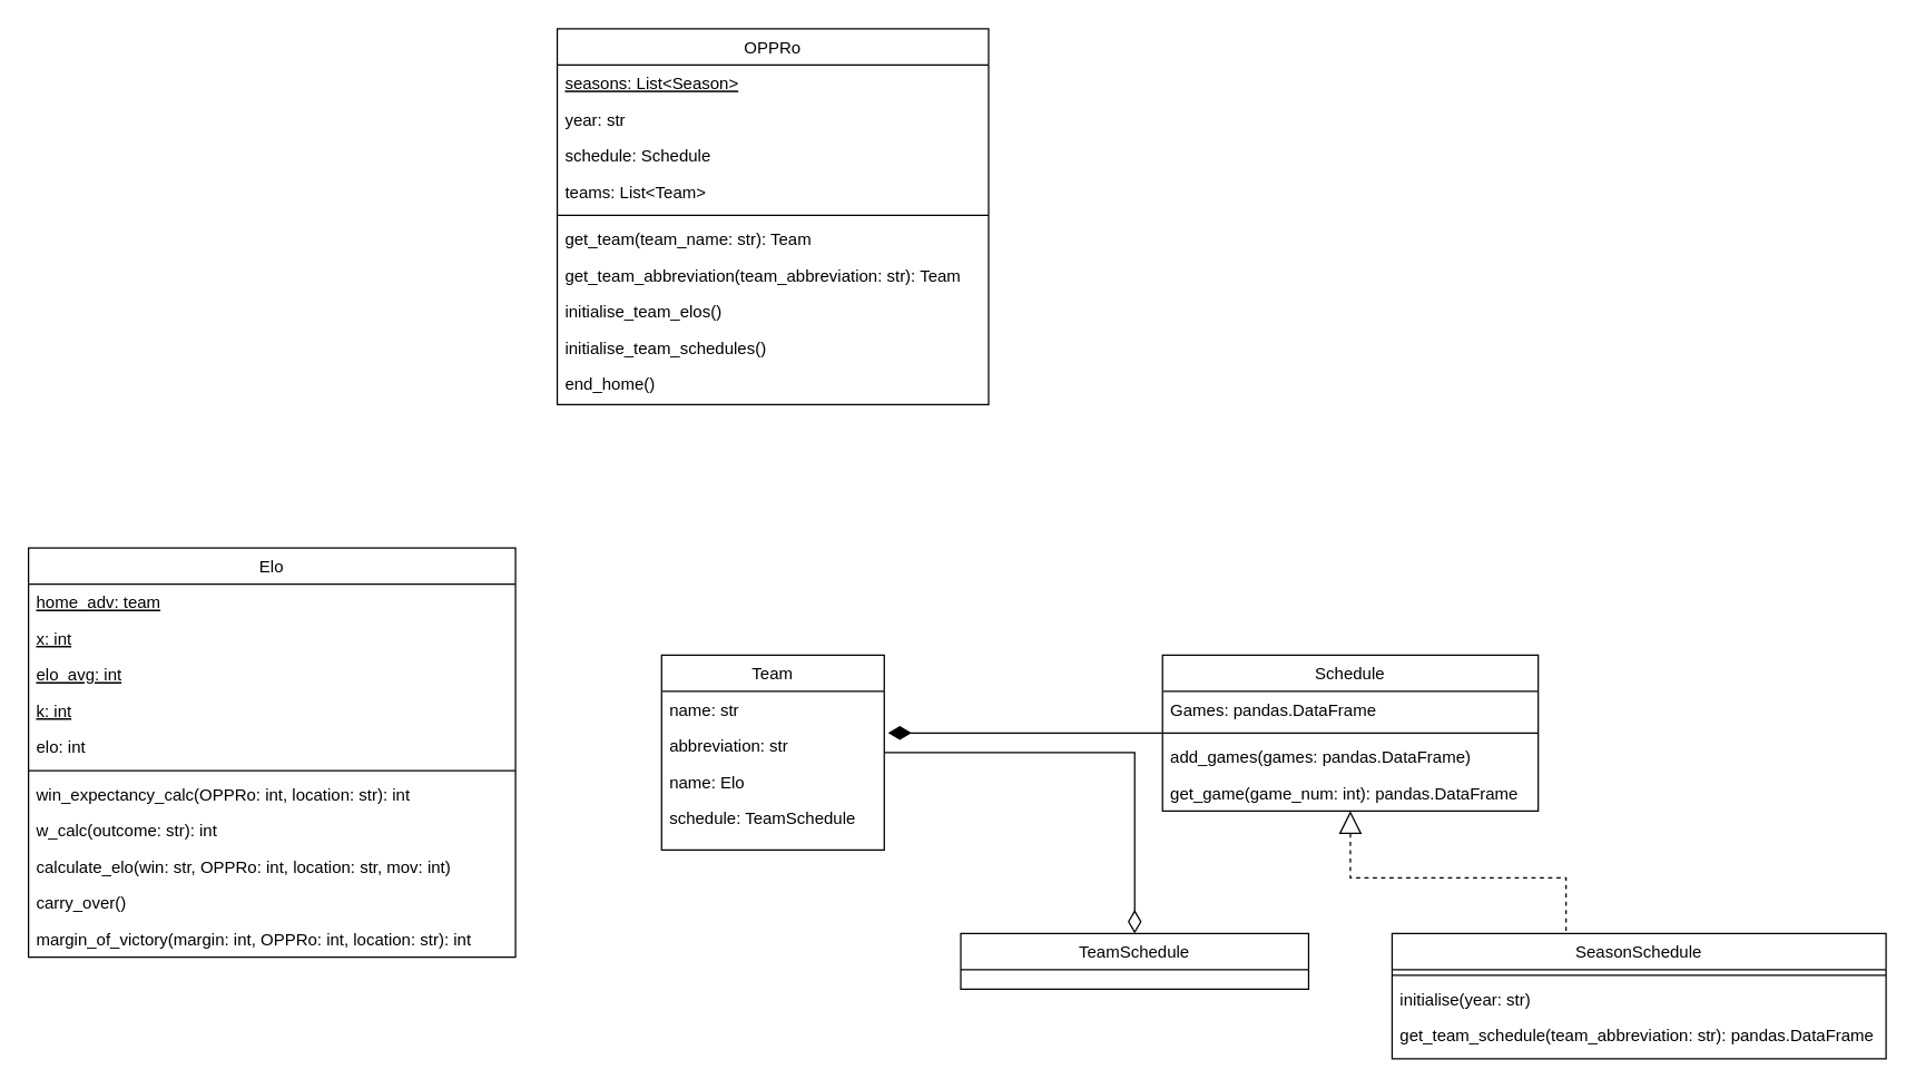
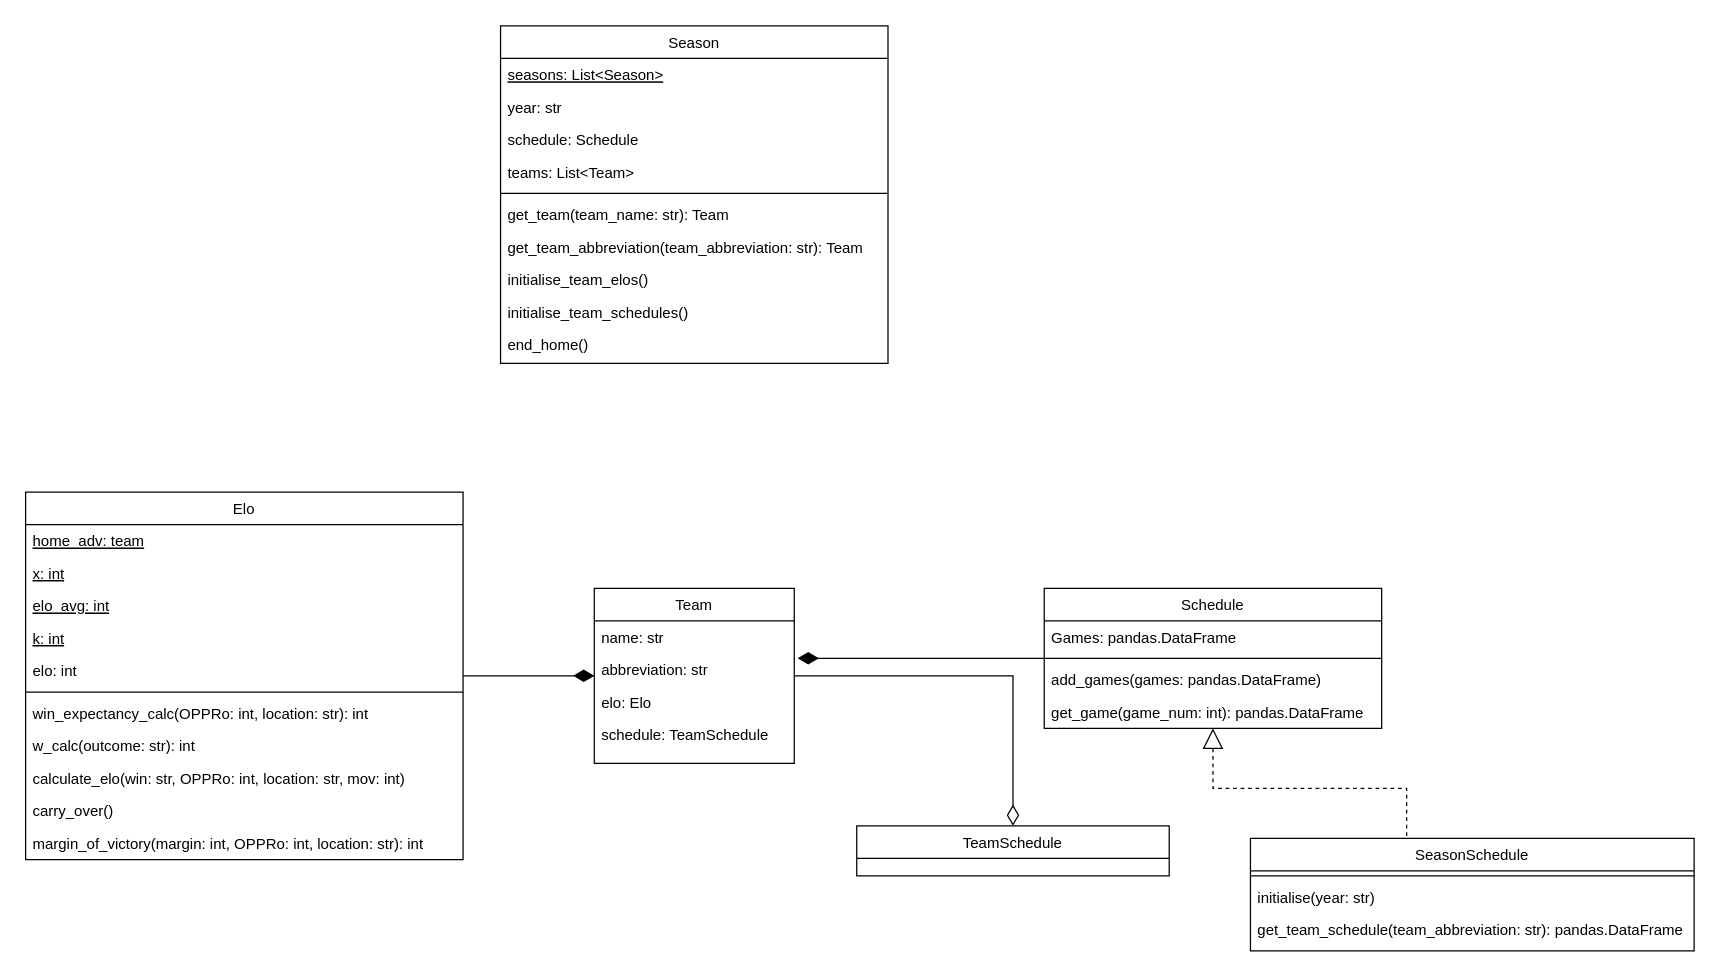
  <mxCell id="0" />
  <mxCell id="1" parent="0" />
  <mxCell id="2" style="edgeStyle=orthogonalEdgeStyle;rounded=0;orthogonalLoop=1;jettySize=auto;html=1;startArrow=none;startFill=0;endArrow=diamondThin;endFill=0;startSize=14;endSize=14;" parent="1" source="3" target="8" edge="1"><mxGeometry relative="1" as="geometry" /></mxCell>
  <mxCell id="3" value="Team" style="swimlane;fontStyle=0;align=center;verticalAlign=top;childLayout=stackLayout;horizontal=1;startSize=26;horizontalStack=0;resizeParent=1;resizeLast=0;collapsible=1;marginBottom=0;rounded=0;shadow=0;strokeWidth=1;" parent="1" vertex="1"><mxGeometry x="475" y="470" width="160" height="140" as="geometry"><mxRectangle x="230" y="140" width="160" height="26" as="alternateBounds" /></mxGeometry></mxCell>
  <mxCell id="4" value="name: str" style="text;align=left;verticalAlign=top;spacingLeft=4;spacingRight=4;overflow=hidden;rotatable=0;points=[[0,0.5],[1,0.5]];portConstraint=eastwest;" parent="3" vertex="1"><mxGeometry y="26" width="160" height="26" as="geometry" /></mxCell>
  <mxCell id="5" value="abbreviation: str" style="text;align=left;verticalAlign=top;spacingLeft=4;spacingRight=4;overflow=hidden;rotatable=0;points=[[0,0.5],[1,0.5]];portConstraint=eastwest;rounded=0;shadow=0;html=0;" parent="3" vertex="1"><mxGeometry y="52" width="160" height="26" as="geometry" /></mxCell>
- <mxCell id="6" value="name: Elo" style="text;align=left;verticalAlign=top;spacingLeft=4;spacingRight=4;overflow=hidden;rotatable=0;points=[[0,0.5],[1,0.5]];portConstraint=eastwest;rounded=0;shadow=0;html=0;" parent="3" vertex="1"><mxGeometry y="78" width="160" height="26" as="geometry" /></mxCell>
+ <mxCell id="6" value="elo: Elo" style="text;align=left;verticalAlign=top;spacingLeft=4;spacingRight=4;overflow=hidden;rotatable=0;points=[[0,0.5],[1,0.5]];portConstraint=eastwest;rounded=0;shadow=0;html=0;" parent="3" vertex="1"><mxGeometry y="78" width="160" height="26" as="geometry" /></mxCell>
  <mxCell id="7" value="schedule: TeamSchedule" style="text;align=left;verticalAlign=top;spacingLeft=4;spacingRight=4;overflow=hidden;rotatable=0;points=[[0,0.5],[1,0.5]];portConstraint=eastwest;rounded=0;shadow=0;html=0;" vertex="1" parent="3"><mxGeometry y="104" width="160" height="26" as="geometry" /></mxCell>
- <mxCell id="8" value="TeamSchedule" style="swimlane;fontStyle=0;align=center;verticalAlign=top;childLayout=stackLayout;horizontal=1;startSize=26;horizontalStack=0;resizeParent=1;resizeLast=0;collapsible=1;marginBottom=0;rounded=0;shadow=0;strokeWidth=1;" parent="1" vertex="1"><mxGeometry x="690" y="670" width="250" height="40" as="geometry"><mxRectangle x="550" y="140" width="160" height="26" as="alternateBounds" /></mxGeometry></mxCell>
+ <mxCell id="8" value="TeamSchedule" style="swimlane;fontStyle=0;align=center;verticalAlign=top;childLayout=stackLayout;horizontal=1;startSize=26;horizontalStack=0;resizeParent=1;resizeLast=0;collapsible=1;marginBottom=0;rounded=0;shadow=0;strokeWidth=1;" parent="1" vertex="1"><mxGeometry x="685" y="660" width="250" height="40" as="geometry"><mxRectangle x="550" y="140" width="160" height="26" as="alternateBounds" /></mxGeometry></mxCell>
  <mxCell id="9" value="" style="edgeStyle=orthogonalEdgeStyle;rounded=0;orthogonalLoop=1;jettySize=auto;html=1;startArrow=block;startFill=0;endArrow=none;endFill=0;startSize=14;dashed=1;" edge="1" parent="1" source="10" target="27"><mxGeometry relative="1" as="geometry"><Array as="points"><mxPoint x="970" y="630" /><mxPoint x="1125" y="630" /></Array></mxGeometry></mxCell>
  <mxCell id="10" value="Schedule" style="swimlane;fontStyle=0;align=center;verticalAlign=top;childLayout=stackLayout;horizontal=1;startSize=26;horizontalStack=0;resizeParent=1;resizeLast=0;collapsible=1;marginBottom=0;rounded=0;shadow=0;strokeWidth=1;" parent="1" vertex="1"><mxGeometry x="835" y="470" width="270" height="112" as="geometry"><mxRectangle x="550" y="140" width="160" height="26" as="alternateBounds" /></mxGeometry></mxCell>
  <mxCell id="11" value="Games: pandas.DataFrame" style="text;align=left;verticalAlign=top;spacingLeft=4;spacingRight=4;overflow=hidden;rotatable=0;points=[[0,0.5],[1,0.5]];portConstraint=eastwest;" parent="10" vertex="1"><mxGeometry y="26" width="270" height="26" as="geometry" /></mxCell>
  <mxCell id="12" value="" style="line;html=1;strokeWidth=1;align=left;verticalAlign=middle;spacingTop=-1;spacingLeft=3;spacingRight=3;rotatable=0;labelPosition=right;points=[];portConstraint=eastwest;" parent="10" vertex="1"><mxGeometry y="52" width="270" height="8" as="geometry" /></mxCell>
  <mxCell id="13" value="add_games(games: pandas.DataFrame)" style="text;align=left;verticalAlign=top;spacingLeft=4;spacingRight=4;overflow=hidden;rotatable=0;points=[[0,0.5],[1,0.5]];portConstraint=eastwest;" parent="10" vertex="1"><mxGeometry y="60" width="270" height="26" as="geometry" /></mxCell>
  <mxCell id="14" value="get_game(game_num: int): pandas.DataFrame" style="text;align=left;verticalAlign=top;spacingLeft=4;spacingRight=4;overflow=hidden;rotatable=0;points=[[0,0.5],[1,0.5]];portConstraint=eastwest;" vertex="1" parent="10"><mxGeometry y="86" width="270" height="26" as="geometry" /></mxCell>
  <mxCell id="15" style="edgeStyle=orthogonalEdgeStyle;rounded=0;orthogonalLoop=1;jettySize=auto;html=1;startArrow=none;startFill=0;endArrow=diamondThin;endFill=1;startSize=14;endSize=14;entryX=1.017;entryY=0.154;entryDx=0;entryDy=0;entryPerimeter=0;" parent="1" source="12" target="5" edge="1"><mxGeometry relative="1" as="geometry"><mxPoint x="600" y="370" as="targetPoint" /><Array as="points" /></mxGeometry></mxCell>
- <mxCell id="16" value="OPPRo" style="swimlane;fontStyle=0;align=center;verticalAlign=top;childLayout=stackLayout;horizontal=1;startSize=26;horizontalStack=0;resizeParent=1;resizeLast=0;collapsible=1;marginBottom=0;rounded=0;shadow=0;strokeWidth=1;" parent="1" vertex="1"><mxGeometry x="400" y="20" width="310" height="270" as="geometry"><mxRectangle x="230" y="140" width="160" height="26" as="alternateBounds" /></mxGeometry></mxCell>
+ <mxCell id="16" value="Season" style="swimlane;fontStyle=0;align=center;verticalAlign=top;childLayout=stackLayout;horizontal=1;startSize=26;horizontalStack=0;resizeParent=1;resizeLast=0;collapsible=1;marginBottom=0;rounded=0;shadow=0;strokeWidth=1;" parent="1" vertex="1"><mxGeometry x="400" y="20" width="310" height="270" as="geometry"><mxRectangle x="230" y="140" width="160" height="26" as="alternateBounds" /></mxGeometry></mxCell>
  <mxCell id="17" value="seasons: List&lt;Season&gt;" style="text;align=left;verticalAlign=top;spacingLeft=4;spacingRight=4;overflow=hidden;rotatable=0;points=[[0,0.5],[1,0.5]];portConstraint=eastwest;fontStyle=4" parent="16" vertex="1"><mxGeometry y="26" width="310" height="26" as="geometry" /></mxCell>
  <mxCell id="18" value="year: str" style="text;align=left;verticalAlign=top;spacingLeft=4;spacingRight=4;overflow=hidden;rotatable=0;points=[[0,0.5],[1,0.5]];portConstraint=eastwest;rounded=0;shadow=0;html=0;" parent="16" vertex="1"><mxGeometry y="52" width="310" height="26" as="geometry" /></mxCell>
  <mxCell id="19" value="schedule: Schedule" style="text;align=left;verticalAlign=top;spacingLeft=4;spacingRight=4;overflow=hidden;rotatable=0;points=[[0,0.5],[1,0.5]];portConstraint=eastwest;rounded=0;shadow=0;html=0;" vertex="1" parent="16"><mxGeometry y="78" width="310" height="26" as="geometry" /></mxCell>
  <mxCell id="20" value="teams: List&lt;Team&gt;" style="text;align=left;verticalAlign=top;spacingLeft=4;spacingRight=4;overflow=hidden;rotatable=0;points=[[0,0.5],[1,0.5]];portConstraint=eastwest;rounded=0;shadow=0;html=0;" parent="16" vertex="1"><mxGeometry y="104" width="310" height="26" as="geometry" /></mxCell>
  <mxCell id="21" value="" style="line;html=1;strokeWidth=1;align=left;verticalAlign=middle;spacingTop=-1;spacingLeft=3;spacingRight=3;rotatable=0;labelPosition=right;points=[];portConstraint=eastwest;" parent="16" vertex="1"><mxGeometry y="130" width="310" height="8" as="geometry" /></mxCell>
  <mxCell id="22" value="get_team(team_name: str): Team" style="text;align=left;verticalAlign=top;spacingLeft=4;spacingRight=4;overflow=hidden;rotatable=0;points=[[0,0.5],[1,0.5]];portConstraint=eastwest;" parent="16" vertex="1"><mxGeometry y="138" width="310" height="26" as="geometry" /></mxCell>
  <mxCell id="23" value="get_team_abbreviation(team_abbreviation: str): Team" style="text;align=left;verticalAlign=top;spacingLeft=4;spacingRight=4;overflow=hidden;rotatable=0;points=[[0,0.5],[1,0.5]];portConstraint=eastwest;" parent="16" vertex="1"><mxGeometry y="164" width="310" height="26" as="geometry" /></mxCell>
  <mxCell id="24" value="initialise_team_elos()" style="text;align=left;verticalAlign=top;spacingLeft=4;spacingRight=4;overflow=hidden;rotatable=0;points=[[0,0.5],[1,0.5]];portConstraint=eastwest;" parent="16" vertex="1"><mxGeometry y="190" width="310" height="26" as="geometry" /></mxCell>
  <mxCell id="25" value="initialise_team_schedules()" style="text;align=left;verticalAlign=top;spacingLeft=4;spacingRight=4;overflow=hidden;rotatable=0;points=[[0,0.5],[1,0.5]];portConstraint=eastwest;" parent="16" vertex="1"><mxGeometry y="216" width="310" height="26" as="geometry" /></mxCell>
  <mxCell id="26" value="end_home()" style="text;align=left;verticalAlign=top;spacingLeft=4;spacingRight=4;overflow=hidden;rotatable=0;points=[[0,0.5],[1,0.5]];portConstraint=eastwest;" parent="16" vertex="1"><mxGeometry y="242" width="310" height="26" as="geometry" /></mxCell>
  <mxCell id="27" value="SeasonSchedule" style="swimlane;fontStyle=0;align=center;verticalAlign=top;childLayout=stackLayout;horizontal=1;startSize=26;horizontalStack=0;resizeParent=1;resizeLast=0;collapsible=1;marginBottom=0;rounded=0;shadow=0;strokeWidth=1;" vertex="1" parent="1"><mxGeometry x="1000" y="670" width="355" height="90" as="geometry"><mxRectangle x="550" y="140" width="160" height="26" as="alternateBounds" /></mxGeometry></mxCell>
  <mxCell id="28" value="" style="line;html=1;strokeWidth=1;align=left;verticalAlign=middle;spacingTop=-1;spacingLeft=3;spacingRight=3;rotatable=0;labelPosition=right;points=[];portConstraint=eastwest;" vertex="1" parent="27"><mxGeometry y="26" width="355" height="8" as="geometry" /></mxCell>
  <mxCell id="29" value="initialise(year: str)" style="text;align=left;verticalAlign=top;spacingLeft=4;spacingRight=4;overflow=hidden;rotatable=0;points=[[0,0.5],[1,0.5]];portConstraint=eastwest;" vertex="1" parent="27"><mxGeometry y="34" width="355" height="26" as="geometry" /></mxCell>
  <mxCell id="30" value="get_team_schedule(team_abbreviation: str): pandas.DataFrame" style="text;align=left;verticalAlign=top;spacingLeft=4;spacingRight=4;overflow=hidden;rotatable=0;points=[[0,0.5],[1,0.5]];portConstraint=eastwest;" vertex="1" parent="27"><mxGeometry y="60" width="355" height="26" as="geometry" /></mxCell>
+ <mxCell id="31" style="edgeStyle=orthogonalEdgeStyle;rounded=0;orthogonalLoop=1;jettySize=auto;html=1;startArrow=none;startFill=0;endArrow=diamondThin;endFill=1;startSize=10;endSize=14;" edge="1" parent="1" source="32" target="3"><mxGeometry relative="1" as="geometry" /></mxCell>
  <mxCell id="32" value="Elo" style="swimlane;fontStyle=0;align=center;verticalAlign=top;childLayout=stackLayout;horizontal=1;startSize=26;horizontalStack=0;resizeParent=1;resizeLast=0;collapsible=1;marginBottom=0;rounded=0;shadow=0;strokeWidth=1;" vertex="1" parent="1"><mxGeometry x="20" y="393" width="350" height="294" as="geometry"><mxRectangle x="230" y="140" width="160" height="26" as="alternateBounds" /></mxGeometry></mxCell>
  <mxCell id="33" value="home_adv: team" style="text;align=left;verticalAlign=top;spacingLeft=4;spacingRight=4;overflow=hidden;rotatable=0;points=[[0,0.5],[1,0.5]];portConstraint=eastwest;fontStyle=4" vertex="1" parent="32"><mxGeometry y="26" width="350" height="26" as="geometry" /></mxCell>
  <mxCell id="34" value="x: int" style="text;align=left;verticalAlign=top;spacingLeft=4;spacingRight=4;overflow=hidden;rotatable=0;points=[[0,0.5],[1,0.5]];portConstraint=eastwest;rounded=0;shadow=0;html=0;fontStyle=4" vertex="1" parent="32"><mxGeometry y="52" width="350" height="26" as="geometry" /></mxCell>
  <mxCell id="35" value="elo_avg: int" style="text;align=left;verticalAlign=top;spacingLeft=4;spacingRight=4;overflow=hidden;rotatable=0;points=[[0,0.5],[1,0.5]];portConstraint=eastwest;rounded=0;shadow=0;html=0;fontStyle=4" vertex="1" parent="32"><mxGeometry y="78" width="350" height="26" as="geometry" /></mxCell>
  <mxCell id="36" value="k: int" style="text;align=left;verticalAlign=top;spacingLeft=4;spacingRight=4;overflow=hidden;rotatable=0;points=[[0,0.5],[1,0.5]];portConstraint=eastwest;rounded=0;shadow=0;html=0;fontStyle=4" vertex="1" parent="32"><mxGeometry y="104" width="350" height="26" as="geometry" /></mxCell>
  <mxCell id="37" value="elo: int" style="text;align=left;verticalAlign=top;spacingLeft=4;spacingRight=4;overflow=hidden;rotatable=0;points=[[0,0.5],[1,0.5]];portConstraint=eastwest;rounded=0;shadow=0;html=0;" vertex="1" parent="32"><mxGeometry y="130" width="350" height="26" as="geometry" /></mxCell>
  <mxCell id="38" value="" style="line;html=1;strokeWidth=1;align=left;verticalAlign=middle;spacingTop=-1;spacingLeft=3;spacingRight=3;rotatable=0;labelPosition=right;points=[];portConstraint=eastwest;" vertex="1" parent="32"><mxGeometry y="156" width="350" height="8" as="geometry" /></mxCell>
  <mxCell id="39" value="win_expectancy_calc(OPPRo: int, location: str): int" style="text;align=left;verticalAlign=top;spacingLeft=4;spacingRight=4;overflow=hidden;rotatable=0;points=[[0,0.5],[1,0.5]];portConstraint=eastwest;" vertex="1" parent="32"><mxGeometry y="164" width="350" height="26" as="geometry" /></mxCell>
  <mxCell id="40" value="w_calc(outcome: str): int" style="text;align=left;verticalAlign=top;spacingLeft=4;spacingRight=4;overflow=hidden;rotatable=0;points=[[0,0.5],[1,0.5]];portConstraint=eastwest;" vertex="1" parent="32"><mxGeometry y="190" width="350" height="26" as="geometry" /></mxCell>
  <mxCell id="41" value="calculate_elo(win: str, OPPRo: int, location: str, mov: int)" style="text;align=left;verticalAlign=top;spacingLeft=4;spacingRight=4;overflow=hidden;rotatable=0;points=[[0,0.5],[1,0.5]];portConstraint=eastwest;" vertex="1" parent="32"><mxGeometry y="216" width="350" height="26" as="geometry" /></mxCell>
  <mxCell id="42" value="carry_over()" style="text;align=left;verticalAlign=top;spacingLeft=4;spacingRight=4;overflow=hidden;rotatable=0;points=[[0,0.5],[1,0.5]];portConstraint=eastwest;" vertex="1" parent="32"><mxGeometry y="242" width="350" height="26" as="geometry" /></mxCell>
  <mxCell id="43" value="margin_of_victory(margin: int, OPPRo: int, location: str): int" style="text;align=left;verticalAlign=top;spacingLeft=4;spacingRight=4;overflow=hidden;rotatable=0;points=[[0,0.5],[1,0.5]];portConstraint=eastwest;" vertex="1" parent="32"><mxGeometry y="268" width="350" height="26" as="geometry" /></mxCell>
